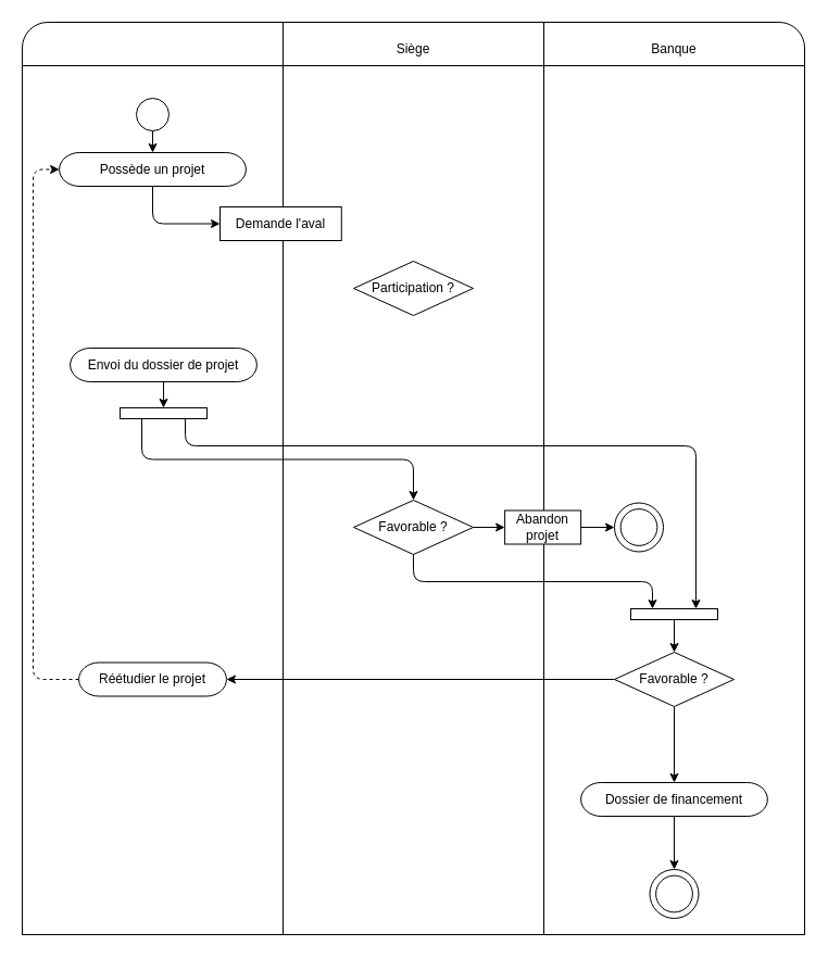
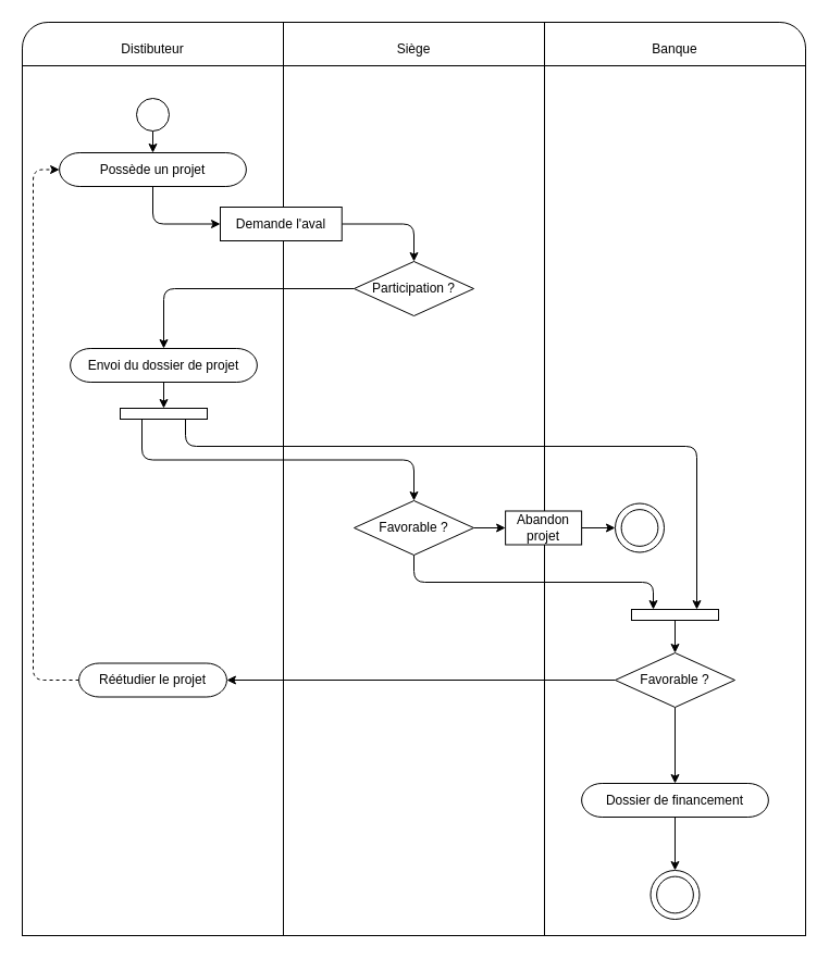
  <mxCell id="0" />
  <mxCell id="1" parent="0" />
  <mxCell id="2" value="" style="rounded=1;whiteSpace=wrap;html=1;glass=0;arcSize=4;" vertex="1" parent="1"><mxGeometry x="20" y="20" width="720" height="590" as="geometry" /></mxCell>
  <mxCell id="3" value="" style="rounded=0;whiteSpace=wrap;html=1;" vertex="1" parent="1"><mxGeometry x="20" y="60" width="720" height="800" as="geometry" /></mxCell>
  <mxCell id="4" value="" style="rounded=0;whiteSpace=wrap;html=1;" vertex="1" parent="1"><mxGeometry x="260" y="20" width="240" height="590" as="geometry" /></mxCell>
  <mxCell id="5" value="" style="rounded=0;whiteSpace=wrap;html=1;glass=0;" vertex="1" parent="1"><mxGeometry x="260" y="60" width="240" height="800" as="geometry" /></mxCell>
+ <mxCell id="6" value="Distibuteur" style="text;html=1;strokeColor=none;fillColor=none;align=center;verticalAlign=middle;whiteSpace=wrap;rounded=0;glass=0;" vertex="1" parent="1"><mxGeometry x="110" y="30" width="60" height="30" as="geometry" /></mxCell>
  <mxCell id="7" value="Siège" style="text;html=1;strokeColor=none;fillColor=none;align=center;verticalAlign=middle;whiteSpace=wrap;rounded=0;glass=0;" vertex="1" parent="1"><mxGeometry x="350" y="30" width="60" height="30" as="geometry" /></mxCell>
  <mxCell id="8" value="Banque" style="text;html=1;strokeColor=none;fillColor=none;align=center;verticalAlign=middle;whiteSpace=wrap;rounded=0;glass=0;" vertex="1" parent="1"><mxGeometry x="590" y="30" width="60" height="30" as="geometry" /></mxCell>
  <mxCell id="9" style="edgeStyle=orthogonalEdgeStyle;html=1;" edge="1" parent="1" source="10" target="12"><mxGeometry relative="1" as="geometry" /></mxCell>
  <mxCell id="10" value="" style="ellipse;whiteSpace=wrap;html=1;aspect=fixed;rounded=1;glass=0;fillColor=#FFFFFF;" vertex="1" parent="1"><mxGeometry x="125" y="90" width="30" height="30" as="geometry" /></mxCell>
  <mxCell id="11" style="edgeStyle=orthogonalEdgeStyle;html=1;exitX=0.5;exitY=1;exitDx=0;exitDy=0;entryX=0;entryY=0.5;entryDx=0;entryDy=0;" edge="1" parent="1" source="12" target="14"><mxGeometry relative="1" as="geometry" /></mxCell>
  <mxCell id="12" value="Possède un projet" style="rounded=1;whiteSpace=wrap;html=1;glass=0;arcSize=60;" vertex="1" parent="1"><mxGeometry x="54.13" y="140" width="171.75" height="31" as="geometry" /></mxCell>
+ <mxCell id="13" style="edgeStyle=orthogonalEdgeStyle;html=1;exitX=1;exitY=0.5;exitDx=0;exitDy=0;entryX=0.5;entryY=0;entryDx=0;entryDy=0;" edge="1" parent="1" source="14" target="16"><mxGeometry relative="1" as="geometry"><mxPoint x="380" y="250" as="targetPoint" /></mxGeometry></mxCell>
  <mxCell id="14" value="Demande l'aval" style="rounded=1;whiteSpace=wrap;html=1;glass=0;arcSize=0;" vertex="1" parent="1"><mxGeometry x="202" y="190" width="111.75" height="31" as="geometry" /></mxCell>
+ <mxCell id="15" style="edgeStyle=orthogonalEdgeStyle;html=1;entryX=0.5;entryY=0;entryDx=0;entryDy=0;" edge="1" parent="1" source="16" target="18"><mxGeometry relative="1" as="geometry" /></mxCell>
  <mxCell id="16" value="Participation ?" style="rhombus;whiteSpace=wrap;html=1;rounded=1;glass=0;arcSize=0;" vertex="1" parent="1"><mxGeometry x="325" y="240" width="110" height="50" as="geometry" /></mxCell>
  <mxCell id="17" style="edgeStyle=orthogonalEdgeStyle;html=1;exitX=0.5;exitY=1;exitDx=0;exitDy=0;entryX=0.5;entryY=0;entryDx=0;entryDy=0;" edge="1" parent="1" source="18" target="21"><mxGeometry relative="1" as="geometry" /></mxCell>
  <mxCell id="18" value="Envoi du dossier de projet" style="rounded=1;whiteSpace=wrap;html=1;glass=0;arcSize=60;" vertex="1" parent="1"><mxGeometry x="64.13" y="320" width="171.75" height="31" as="geometry" /></mxCell>
  <mxCell id="19" style="edgeStyle=orthogonalEdgeStyle;html=1;exitX=0.25;exitY=1;exitDx=0;exitDy=0;" edge="1" parent="1" source="21" target="24"><mxGeometry relative="1" as="geometry" /></mxCell>
  <mxCell id="20" style="edgeStyle=orthogonalEdgeStyle;html=1;exitX=0.75;exitY=1;exitDx=0;exitDy=0;entryX=0.75;entryY=0;entryDx=0;entryDy=0;" edge="1" parent="1" source="21" target="31"><mxGeometry relative="1" as="geometry"><Array as="points"><mxPoint x="170" y="410" /><mxPoint x="640" y="410" /></Array></mxGeometry></mxCell>
  <mxCell id="21" value="" style="rounded=0;whiteSpace=wrap;html=1;fillColor=#FFFFFF;" vertex="1" parent="1"><mxGeometry x="110.01" y="375" width="80" height="10" as="geometry" /></mxCell>
  <mxCell id="22" style="edgeStyle=orthogonalEdgeStyle;html=1;exitX=1;exitY=0.5;exitDx=0;exitDy=0;" edge="1" parent="1" source="24" target="29"><mxGeometry relative="1" as="geometry" /></mxCell>
  <mxCell id="23" style="edgeStyle=orthogonalEdgeStyle;html=1;exitX=0.5;exitY=1;exitDx=0;exitDy=0;entryX=0.25;entryY=0;entryDx=0;entryDy=0;" edge="1" parent="1" source="24" target="31"><mxGeometry relative="1" as="geometry" /></mxCell>
  <mxCell id="24" value="Favorable ?" style="rhombus;whiteSpace=wrap;html=1;rounded=1;glass=0;arcSize=0;" vertex="1" parent="1"><mxGeometry x="325" y="460" width="110" height="50" as="geometry" /></mxCell>
  <mxCell id="25" style="edgeStyle=orthogonalEdgeStyle;html=1;exitX=0.5;exitY=1;exitDx=0;exitDy=0;" edge="1" parent="1" source="27" target="33"><mxGeometry relative="1" as="geometry" /></mxCell>
  <mxCell id="26" style="edgeStyle=orthogonalEdgeStyle;html=1;exitX=0;exitY=0.5;exitDx=0;exitDy=0;" edge="1" parent="1" source="27" target="37"><mxGeometry relative="1" as="geometry" /></mxCell>
  <mxCell id="27" value="Favorable ?" style="rhombus;whiteSpace=wrap;html=1;rounded=1;glass=0;arcSize=0;" vertex="1" parent="1"><mxGeometry x="565" y="600" width="110" height="50" as="geometry" /></mxCell>
  <mxCell id="28" style="edgeStyle=orthogonalEdgeStyle;html=1;exitX=1;exitY=0.5;exitDx=0;exitDy=0;entryX=0;entryY=0.5;entryDx=0;entryDy=0;" edge="1" parent="1" source="29" target="34"><mxGeometry relative="1" as="geometry" /></mxCell>
  <mxCell id="29" value="Abandon projet" style="rounded=0;whiteSpace=wrap;html=1;glass=0;arcSize=60;" vertex="1" parent="1"><mxGeometry x="464.12" y="469.5" width="70" height="31" as="geometry" /></mxCell>
  <mxCell id="30" style="edgeStyle=orthogonalEdgeStyle;html=1;" edge="1" parent="1" source="31" target="27"><mxGeometry relative="1" as="geometry" /></mxCell>
  <mxCell id="31" value="" style="rounded=0;whiteSpace=wrap;html=1;fillColor=#FFFFFF;" vertex="1" parent="1"><mxGeometry x="580" y="560" width="80" height="10" as="geometry" /></mxCell>
  <mxCell id="32" style="edgeStyle=orthogonalEdgeStyle;html=1;exitX=0.5;exitY=1;exitDx=0;exitDy=0;entryX=0.5;entryY=0;entryDx=0;entryDy=0;" edge="1" parent="1" source="33" target="38"><mxGeometry relative="1" as="geometry" /></mxCell>
  <mxCell id="33" value="Dossier de financement" style="rounded=1;whiteSpace=wrap;html=1;glass=0;arcSize=60;" vertex="1" parent="1"><mxGeometry x="534.12" y="720" width="171.75" height="31" as="geometry" /></mxCell>
  <mxCell id="34" value="" style="ellipse;whiteSpace=wrap;html=1;aspect=fixed;rounded=1;glass=0;" vertex="1" parent="1"><mxGeometry x="565" y="462.5" width="45" height="45" as="geometry" /></mxCell>
  <mxCell id="35" value="" style="ellipse;whiteSpace=wrap;html=1;aspect=fixed;rounded=1;glass=0;fillColor=#FFFFFF;" vertex="1" parent="1"><mxGeometry x="570.63" y="468.13" width="33.75" height="33.75" as="geometry" /></mxCell>
  <mxCell id="36" style="edgeStyle=orthogonalEdgeStyle;html=1;entryX=0;entryY=0.5;entryDx=0;entryDy=0;exitX=0;exitY=0.5;exitDx=0;exitDy=0;dashed=1;" edge="1" parent="1" source="37" target="12"><mxGeometry relative="1" as="geometry"><Array as="points"><mxPoint x="30" y="625" /><mxPoint x="30" y="156" /></Array></mxGeometry></mxCell>
  <mxCell id="37" value="Réétudier le projet" style="rounded=1;whiteSpace=wrap;html=1;glass=0;arcSize=60;" vertex="1" parent="1"><mxGeometry x="72.07" y="609.5" width="135.87" height="31" as="geometry" /></mxCell>
  <mxCell id="38" value="" style="ellipse;whiteSpace=wrap;html=1;aspect=fixed;rounded=1;glass=0;" vertex="1" parent="1"><mxGeometry x="597.49" y="800" width="45" height="45" as="geometry" /></mxCell>
  <mxCell id="39" value="" style="ellipse;whiteSpace=wrap;html=1;aspect=fixed;rounded=1;glass=0;fillColor=#FFFFFF;" vertex="1" parent="1"><mxGeometry x="603.12" y="805.63" width="33.75" height="33.75" as="geometry" /></mxCell>
